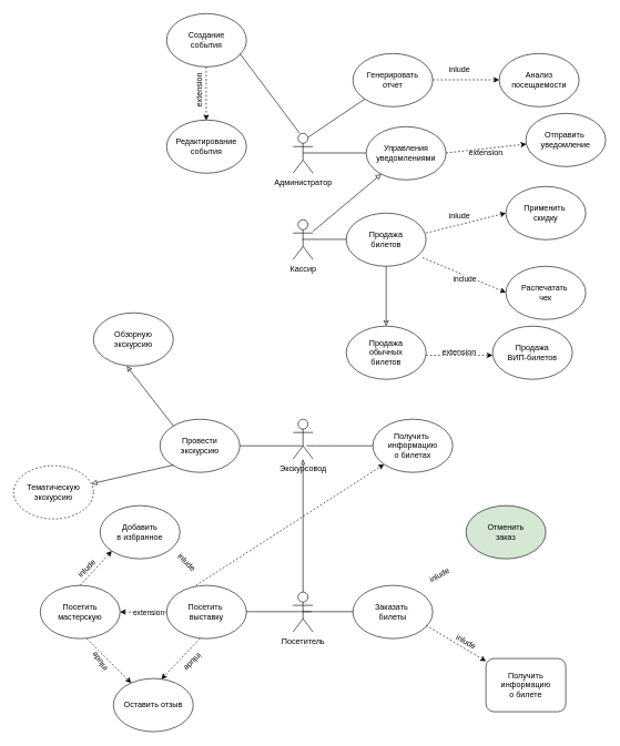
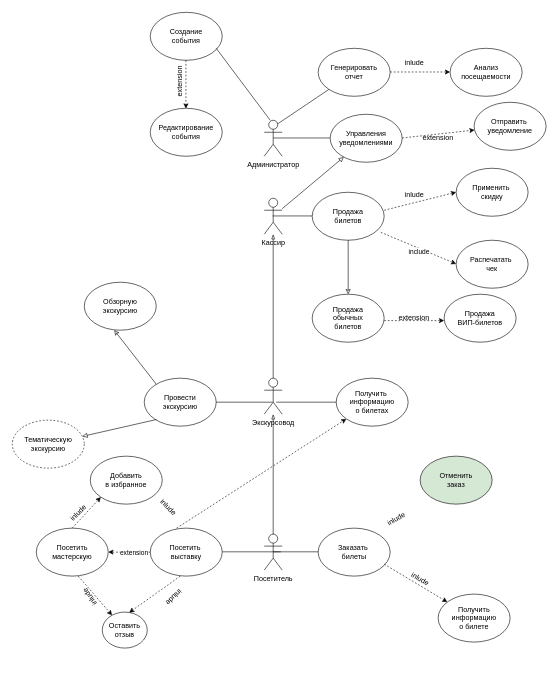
  <mxCell id="0" />
  <mxCell id="1" parent="0" />
  <mxCell id="2" value="Администратор&lt;br&gt;" style="shape=umlActor;verticalLabelPosition=bottom;verticalAlign=top;html=1;outlineConnect=0;" parent="1" vertex="1"><mxGeometry x="440" y="200" width="30" height="60" as="geometry" /></mxCell>
  <mxCell id="3" value="Кассир&lt;br&gt;" style="shape=umlActor;verticalLabelPosition=bottom;verticalAlign=top;html=1;outlineConnect=0;" parent="1" vertex="1"><mxGeometry x="440" y="330" width="30" height="60" as="geometry" /></mxCell>
  <mxCell id="4" value="Экскурсовод" style="shape=umlActor;verticalLabelPosition=bottom;verticalAlign=top;html=1;outlineConnect=0;" parent="1" vertex="1"><mxGeometry x="440" y="630" width="30" height="60" as="geometry" /></mxCell>
  <mxCell id="5" value="Посетитель" style="shape=umlActor;verticalLabelPosition=bottom;verticalAlign=top;html=1;outlineConnect=0;" parent="1" vertex="1"><mxGeometry x="440" y="890" width="30" height="60" as="geometry" /></mxCell>
  <mxCell id="6" value="Генерировать&lt;br&gt;&lt;font&gt;отчет&lt;/font&gt;" style="ellipse;whiteSpace=wrap;html=1;" parent="1" vertex="1"><mxGeometry x="530" y="80" width="120" height="80" as="geometry" /></mxCell>
  <mxCell id="7" value="" style="endArrow=classic;html=1;rounded=0;dashed=1;" parent="1" edge="1"><mxGeometry relative="1" as="geometry"><mxPoint x="650" y="119.5" as="sourcePoint" /><mxPoint x="750" y="119.5" as="targetPoint" /></mxGeometry></mxCell>
  <mxCell id="8" value="Анализ&lt;br&gt;&lt;font&gt;посещаемости&lt;/font&gt;" style="ellipse;whiteSpace=wrap;html=1;" parent="1" vertex="1"><mxGeometry x="750" y="80" width="120" height="80" as="geometry" /></mxCell>
  <mxCell id="9" value="" style="endArrow=none;html=1;rounded=0;" parent="1" edge="1"><mxGeometry width="50" height="50" relative="1" as="geometry"><mxPoint x="455" y="229.5" as="sourcePoint" /><mxPoint x="550" y="229.5" as="targetPoint" /></mxGeometry></mxCell>
  <mxCell id="10" value="&lt;font&gt;Управления&lt;/font&gt;&lt;br&gt;&lt;font&gt;уведомлениями&lt;/font&gt;" style="ellipse;whiteSpace=wrap;html=1;" parent="1" vertex="1"><mxGeometry x="550" y="190" width="120" height="80" as="geometry" /></mxCell>
  <mxCell id="11" value="" style="endArrow=classic;html=1;rounded=0;dashed=1;" parent="1" target="12" edge="1"><mxGeometry relative="1" as="geometry"><mxPoint x="670" y="229.5" as="sourcePoint" /><mxPoint x="770" y="229.5" as="targetPoint" /></mxGeometry></mxCell>
  <mxCell id="12" value="Отправить&amp;nbsp;&lt;br&gt;&lt;font&gt;уведомление&lt;/font&gt;" style="ellipse;whiteSpace=wrap;html=1;" parent="1" vertex="1"><mxGeometry x="790" y="170" width="120" height="80" as="geometry" /></mxCell>
  <mxCell id="13" value="Создание&lt;br&gt;&lt;font&gt;события&lt;/font&gt;" style="ellipse;whiteSpace=wrap;html=1;" parent="1" vertex="1"><mxGeometry x="250" y="20" width="120" height="80" as="geometry" /></mxCell>
  <mxCell id="14" value="" style="endArrow=classic;html=1;rounded=0;dashed=1;" parent="1" edge="1"><mxGeometry relative="1" as="geometry"><mxPoint x="309.5" y="100" as="sourcePoint" /><mxPoint x="309.5" y="180.5" as="targetPoint" /></mxGeometry></mxCell>
  <mxCell id="15" value="Редактирование&lt;br&gt;&lt;font&gt;события&lt;/font&gt;" style="ellipse;whiteSpace=wrap;html=1;" parent="1" vertex="1"><mxGeometry x="250" y="180" width="120" height="80" as="geometry" /></mxCell>
  <mxCell id="16" value="" style="endArrow=none;html=1;rounded=0;" parent="1" edge="1"><mxGeometry width="50" height="50" relative="1" as="geometry"><mxPoint x="454" y="359.5" as="sourcePoint" /><mxPoint x="523" y="359.5" as="targetPoint" /></mxGeometry></mxCell>
  <mxCell id="17" value="Продажа&lt;br&gt;&lt;font&gt;билетов&lt;/font&gt;" style="ellipse;whiteSpace=wrap;html=1;" parent="1" vertex="1"><mxGeometry x="520" y="320" width="120" height="80" as="geometry" /></mxCell>
  <mxCell id="18" value="" style="endArrow=classic;html=1;rounded=0;dashed=1;" parent="1" edge="1"><mxGeometry relative="1" as="geometry"><mxPoint x="640" y="350" as="sourcePoint" /><mxPoint x="760" y="320" as="targetPoint" /></mxGeometry></mxCell>
  <mxCell id="19" value="Применить&amp;nbsp;&lt;br&gt;&lt;font&gt;скидку&lt;/font&gt;" style="ellipse;whiteSpace=wrap;html=1;" parent="1" vertex="1"><mxGeometry x="760" y="280" width="120" height="80" as="geometry" /></mxCell>
  <mxCell id="20" value="Распечатать&amp;nbsp;&lt;br&gt;&lt;font&gt;чек&lt;/font&gt;" style="ellipse;whiteSpace=wrap;html=1;" parent="1" vertex="1"><mxGeometry x="760" y="400" width="120" height="80" as="geometry" /></mxCell>
  <mxCell id="21" value="" style="endArrow=classic;html=1;rounded=0;endFill=0;" parent="1" target="22" edge="1"><mxGeometry width="50" height="50" relative="1" as="geometry"><mxPoint x="580" y="400" as="sourcePoint" /><mxPoint x="580" y="510" as="targetPoint" /></mxGeometry></mxCell>
  <mxCell id="22" value="Продажа&lt;br&gt;&lt;font&gt;обычных&lt;br&gt;&lt;/font&gt;&lt;font&gt;билетов&lt;/font&gt;" style="ellipse;whiteSpace=wrap;html=1;" parent="1" vertex="1"><mxGeometry x="520" y="490" width="120" height="80" as="geometry" /></mxCell>
  <mxCell id="23" value="" style="endArrow=classic;html=1;rounded=0;dashed=1;" parent="1" edge="1"><mxGeometry relative="1" as="geometry"><mxPoint x="640" y="534" as="sourcePoint" /><mxPoint x="740" y="534" as="targetPoint" /></mxGeometry></mxCell>
  <mxCell id="24" value="Продажа&lt;br&gt;&lt;font&gt;ВИП-билетов&lt;/font&gt;" style="ellipse;whiteSpace=wrap;html=1;" parent="1" vertex="1"><mxGeometry x="740" y="490" width="120" height="80" as="geometry" /></mxCell>
  <mxCell id="25" value="" style="endArrow=none;html=1;rounded=0;" parent="1" edge="1"><mxGeometry width="50" height="50" relative="1" as="geometry"><mxPoint x="358" y="670" as="sourcePoint" /><mxPoint x="454" y="670" as="targetPoint" /></mxGeometry></mxCell>
  <mxCell id="26" value="Провести&lt;br&gt;&lt;font&gt;экскурсию&lt;/font&gt;" style="ellipse;whiteSpace=wrap;html=1;" parent="1" vertex="1"><mxGeometry x="240" y="630" width="120" height="80" as="geometry" /></mxCell>
  <mxCell id="27" value="" style="endArrow=classic;html=1;rounded=0;endFill=0;" parent="1" edge="1"><mxGeometry relative="1" as="geometry"><mxPoint x="260" y="640" as="sourcePoint" /><mxPoint x="190" y="550" as="targetPoint" /></mxGeometry></mxCell>
  <mxCell id="28" value="Обзорную&lt;br&gt;&lt;font&gt;экскурсию&lt;/font&gt;" style="ellipse;whiteSpace=wrap;html=1;" parent="1" vertex="1"><mxGeometry x="140" y="470" width="120" height="80" as="geometry" /></mxCell>
  <mxCell id="29" value="" style="endArrow=block;html=1;rounded=0;endFill=0;" parent="1" target="30" edge="1"><mxGeometry relative="1" as="geometry"><mxPoint x="260" y="699" as="sourcePoint" /><mxPoint x="170" y="800" as="targetPoint" /></mxGeometry></mxCell>
  <mxCell id="30" value="Тематическую&lt;br&gt;&lt;font&gt;экскурсию&lt;/font&gt;" style="ellipse;whiteSpace=wrap;html=1;dashed=1;" parent="1" vertex="1"><mxGeometry x="20" y="700" width="120" height="80" as="geometry" /></mxCell>
  <mxCell id="31" value="Получить&amp;nbsp;&lt;br&gt;&lt;font&gt;информацию&lt;br&gt;&lt;/font&gt;&lt;font&gt;о билетах&lt;/font&gt;" style="ellipse;whiteSpace=wrap;html=1;" parent="1" vertex="1"><mxGeometry x="560" y="630" width="120" height="80" as="geometry" /></mxCell>
  <mxCell id="32" value="" style="endArrow=none;html=1;rounded=0;" parent="1" edge="1"><mxGeometry width="50" height="50" relative="1" as="geometry"><mxPoint x="455" y="919.5" as="sourcePoint" /><mxPoint x="530" y="919.5" as="targetPoint" /></mxGeometry></mxCell>
  <mxCell id="33" value="Заказать&amp;nbsp;&lt;br&gt;&lt;font&gt;билеты&lt;/font&gt;" style="ellipse;whiteSpace=wrap;html=1;" parent="1" vertex="1"><mxGeometry x="530" y="880" width="120" height="80" as="geometry" /></mxCell>
  <mxCell id="34" value="Отменить&lt;br&gt;&lt;font&gt;заказ&lt;/font&gt;" style="ellipse;whiteSpace=wrap;html=1;fillColor=#d5e8d4;" parent="1" vertex="1"><mxGeometry x="700" y="760" width="120" height="80" as="geometry" /></mxCell>
  <mxCell id="35" value="" style="endArrow=classic;html=1;rounded=0;dashed=1;" parent="1" target="36" edge="1"><mxGeometry relative="1" as="geometry"><mxPoint x="640" y="940" as="sourcePoint" /><mxPoint x="750" y="1000" as="targetPoint" /></mxGeometry></mxCell>
- <mxCell id="36" value="Получить&lt;br&gt;&lt;font&gt;информацию&lt;br&gt;&lt;/font&gt;&lt;font&gt;о билете&lt;/font&gt;" style="whiteSpace=wrap;html=1;rounded=1;" parent="1" vertex="1"><mxGeometry x="730" y="990" width="120" height="80" as="geometry" /></mxCell>
+ <mxCell id="36" value="Получить&lt;br&gt;&lt;font&gt;информацию&lt;br&gt;&lt;/font&gt;&lt;font&gt;о билете&lt;/font&gt;" style="ellipse;whiteSpace=wrap;html=1;" parent="1" vertex="1"><mxGeometry x="730" y="990" width="120" height="80" as="geometry" /></mxCell>
  <mxCell id="37" value="" style="endArrow=none;html=1;rounded=0;" parent="1" edge="1"><mxGeometry width="50" height="50" relative="1" as="geometry"><mxPoint x="370" y="919.5" as="sourcePoint" /><mxPoint x="467.46" y="919.5" as="targetPoint" /></mxGeometry></mxCell>
  <mxCell id="38" value="Посетить&amp;nbsp;&lt;br&gt;&lt;font&gt;выставку&lt;/font&gt;" style="ellipse;whiteSpace=wrap;html=1;" parent="1" vertex="1"><mxGeometry x="250" y="880" width="120" height="80" as="geometry" /></mxCell>
- <mxCell id="39" value="Оставить отзыв" style="ellipse;whiteSpace=wrap;html=1;" parent="1" vertex="1"><mxGeometry x="170" y="1020" width="120" height="80" as="geometry" /></mxCell>
+ <mxCell id="39" value="Оставить отзыв" style="ellipse;whiteSpace=wrap;html=1;" parent="1" vertex="1"><mxGeometry x="170" y="1020" width="75" height="60" as="geometry" /></mxCell>
  <mxCell id="40" value="Посетить&lt;br&gt;&lt;font&gt;мастерскую&lt;/font&gt;" style="ellipse;whiteSpace=wrap;html=1;" parent="1" vertex="1"><mxGeometry x="60" y="880" width="120" height="80" as="geometry" /></mxCell>
  <mxCell id="41" value="Добавить&lt;br&gt;&lt;font&gt;в избранное&lt;/font&gt;" style="ellipse;whiteSpace=wrap;html=1;" parent="1" vertex="1"><mxGeometry x="150" y="760" width="120" height="80" as="geometry" /></mxCell>
  <mxCell id="42" value="" style="endArrow=classic;html=1;rounded=0;dashed=1;" parent="1" target="39" edge="1"><mxGeometry relative="1" as="geometry"><mxPoint x="130" y="960" as="sourcePoint" /><mxPoint x="230" y="960" as="targetPoint" /></mxGeometry></mxCell>
  <mxCell id="43" value="" style="endArrow=classic;html=1;rounded=0;entryX=0.6;entryY=0.013;entryDx=0;entryDy=0;entryPerimeter=0;dashed=1;" parent="1" target="39" edge="1"><mxGeometry relative="1" as="geometry"><mxPoint x="300" y="960" as="sourcePoint" /><mxPoint x="340" y="1010" as="targetPoint" /></mxGeometry></mxCell>
  <mxCell id="44" value="" style="endArrow=classic;html=1;rounded=0;entryX=0;entryY=1;entryDx=0;entryDy=0;dashed=1;" parent="1" target="41" edge="1"><mxGeometry relative="1" as="geometry"><mxPoint x="120" y="880" as="sourcePoint" /><mxPoint x="220" y="880" as="targetPoint" /></mxGeometry></mxCell>
  <mxCell id="45" value="" style="endArrow=classic;html=1;rounded=0;exitX=0.367;exitY=0;exitDx=0;exitDy=0;exitPerimeter=0;dashed=1;" parent="1" source="38" target="31" edge="1"><mxGeometry relative="1" as="geometry"><mxPoint x="280" y="870" as="sourcePoint" /><mxPoint x="247.426" y="826.284" as="targetPoint" /></mxGeometry></mxCell>
  <mxCell id="46" value="inlude" style="text;html=1;align=center;verticalAlign=middle;resizable=0;points=[];autosize=1;strokeColor=none;fillColor=none;" parent="1" vertex="1"><mxGeometry x="660" y="310" width="60" height="30" as="geometry" /></mxCell>
  <mxCell id="47" value="inlude" style="text;html=1;align=center;verticalAlign=middle;resizable=0;points=[];autosize=1;strokeColor=none;fillColor=none;rotation=-30;" parent="1" vertex="1"><mxGeometry x="630" y="850" width="60" height="30" as="geometry" /></mxCell>
  <mxCell id="48" value="inlude" style="text;html=1;align=center;verticalAlign=middle;resizable=0;points=[];autosize=1;strokeColor=none;fillColor=none;rotation=30;" parent="1" vertex="1"><mxGeometry x="670" y="950" width="60" height="30" as="geometry" /></mxCell>
  <mxCell id="49" value="inlude" style="text;html=1;align=center;verticalAlign=middle;resizable=0;points=[];autosize=1;strokeColor=none;fillColor=none;" parent="1" vertex="1"><mxGeometry x="660" y="90" width="60" height="30" as="geometry" /></mxCell>
  <mxCell id="50" value="" style="endArrow=classic;html=1;rounded=0;dashed=1;exitX=0.954;exitY=0.836;exitDx=0;exitDy=0;exitPerimeter=0;" parent="1" source="17" edge="1"><mxGeometry relative="1" as="geometry"><mxPoint x="660" y="439.41" as="sourcePoint" /><mxPoint x="760" y="439.41" as="targetPoint" /></mxGeometry></mxCell>
  <mxCell id="51" value="include" style="edgeLabel;html=1;align=center;verticalAlign=middle;resizable=0;points=[];" parent="50" vertex="1" connectable="0"><mxGeometry x="0.185" y="-6" relative="1" as="geometry"><mxPoint x="-9" y="-5" as="offset" /></mxGeometry></mxCell>
  <mxCell id="52" value="inlude" style="text;html=1;align=center;verticalAlign=middle;resizable=0;points=[];autosize=1;strokeColor=none;fillColor=none;rotation=-125;" parent="1" vertex="1"><mxGeometry x="120" y="980" width="60" height="30" as="geometry" /></mxCell>
  <mxCell id="53" value="inlude" style="text;html=1;align=center;verticalAlign=middle;resizable=0;points=[];autosize=1;strokeColor=none;fillColor=none;rotation=-225;" parent="1" vertex="1"><mxGeometry x="260" y="980" width="60" height="30" as="geometry" /></mxCell>
  <mxCell id="54" value="inlude" style="text;html=1;align=center;verticalAlign=middle;resizable=0;points=[];autosize=1;strokeColor=none;fillColor=none;rotation=-45;" parent="1" vertex="1"><mxGeometry y="840" width="60" height="30" as="geometry" x="100" /></mxCell>
  <mxCell id="55" value="inlude" style="text;html=1;align=center;verticalAlign=middle;resizable=0;points=[];autosize=1;strokeColor=none;fillColor=none;rotation=45;" parent="1" vertex="1"><mxGeometry x="250" y="830" width="60" height="30" as="geometry" /></mxCell>
  <mxCell id="56" value="" style="endArrow=classic;html=1;rounded=0;entryX=1;entryY=0.5;entryDx=0;entryDy=0;exitX=0;exitY=0.5;exitDx=0;exitDy=0;dashed=1;" parent="1" source="38" target="40" edge="1"><mxGeometry relative="1" as="geometry"><mxPoint x="160" y="919.41" as="sourcePoint" /><mxPoint x="260" y="919.41" as="targetPoint" /></mxGeometry></mxCell>
  <mxCell id="57" value="Label" style="edgeLabel;resizable=0;html=1;align=center;verticalAlign=middle;" parent="56" connectable="0" vertex="1"><mxGeometry relative="1" as="geometry" /></mxCell>
  <mxCell id="58" value="extension" style="edgeLabel;html=1;align=center;verticalAlign=middle;resizable=0;points=[];" parent="56" vertex="1" connectable="0"><mxGeometry x="-0.188" relative="1" as="geometry"><mxPoint as="offset" /></mxGeometry></mxCell>
  <mxCell id="59" value="extension" style="text;html=1;strokeColor=none;fillColor=none;align=center;verticalAlign=middle;whiteSpace=wrap;rounded=0;" parent="1" vertex="1"><mxGeometry x="660" y="515" width="60" height="30" as="geometry" /></mxCell>
  <mxCell id="60" value="extension" style="text;html=1;strokeColor=none;fillColor=none;align=center;verticalAlign=middle;whiteSpace=wrap;rounded=0;rotation=-90;" parent="1" vertex="1"><mxGeometry x="270" y="120" width="60" height="30" as="geometry" /></mxCell>
  <mxCell id="61" value="extension" style="text;html=1;strokeColor=none;fillColor=none;align=center;verticalAlign=middle;whiteSpace=wrap;rounded=0;" parent="1" vertex="1"><mxGeometry x="700" y="215" width="60" height="30" as="geometry" /></mxCell>
  <mxCell id="62" value="" style="endArrow=blockThin;html=1;rounded=0;endFill=0;exitX=0.5;exitY=0;exitDx=0;exitDy=0;exitPerimeter=0;" parent="1" source="5" target="4" edge="1"><mxGeometry relative="1" as="geometry"><mxPoint x="440" y="840" as="sourcePoint" /><mxPoint x="460" y="690" as="targetPoint" /></mxGeometry></mxCell>
+ <mxCell id="63" value="" style="endArrow=blockThin;html=1;rounded=0;endFill=0;exitX=0.5;exitY=0;exitDx=0;exitDy=0;exitPerimeter=0;" parent="1" source="4" target="3" edge="1"><mxGeometry relative="1" as="geometry"><mxPoint x="340" y="500" as="sourcePoint" /><mxPoint x="440" y="500" as="targetPoint" /></mxGeometry></mxCell>
  <mxCell id="64" value="" style="endArrow=block;html=1;rounded=0;endFill=0;" parent="1" source="3" target="10" edge="1"><mxGeometry relative="1" as="geometry"><mxPoint x="410" y="330" as="sourcePoint" /><mxPoint x="460" y="250" as="targetPoint" /></mxGeometry></mxCell>
  <mxCell id="65" value="" style="endArrow=none;html=1;rounded=0;fontSize=12;startSize=8;endSize=8;curved=1;exitX=0.75;exitY=0.1;exitDx=0;exitDy=0;exitPerimeter=0;" edge="1" parent="1" source="2" target="6"><mxGeometry width="50" height="50" relative="1" as="geometry"><mxPoint x="430" y="170" as="sourcePoint" /><mxPoint x="510" y="140" as="targetPoint" /><Array as="points" /></mxGeometry></mxCell>
  <mxCell id="66" value="" style="endArrow=none;html=1;rounded=0;fontSize=12;startSize=8;endSize=8;curved=1;" edge="1" parent="1"><mxGeometry width="50" height="50" relative="1" as="geometry"><mxPoint x="450" y="200" as="sourcePoint" /><mxPoint x="360" y="80" as="targetPoint" /></mxGeometry></mxCell>
  <mxCell id="67" value="" style="endArrow=none;html=1;rounded=0;fontSize=12;startSize=8;endSize=8;curved=1;entryX=0;entryY=0.5;entryDx=0;entryDy=0;" edge="1" parent="1" target="31"><mxGeometry width="50" height="50" relative="1" as="geometry"><mxPoint x="460" y="670" as="sourcePoint" /><mxPoint x="510" y="420" as="targetPoint" /></mxGeometry></mxCell>
